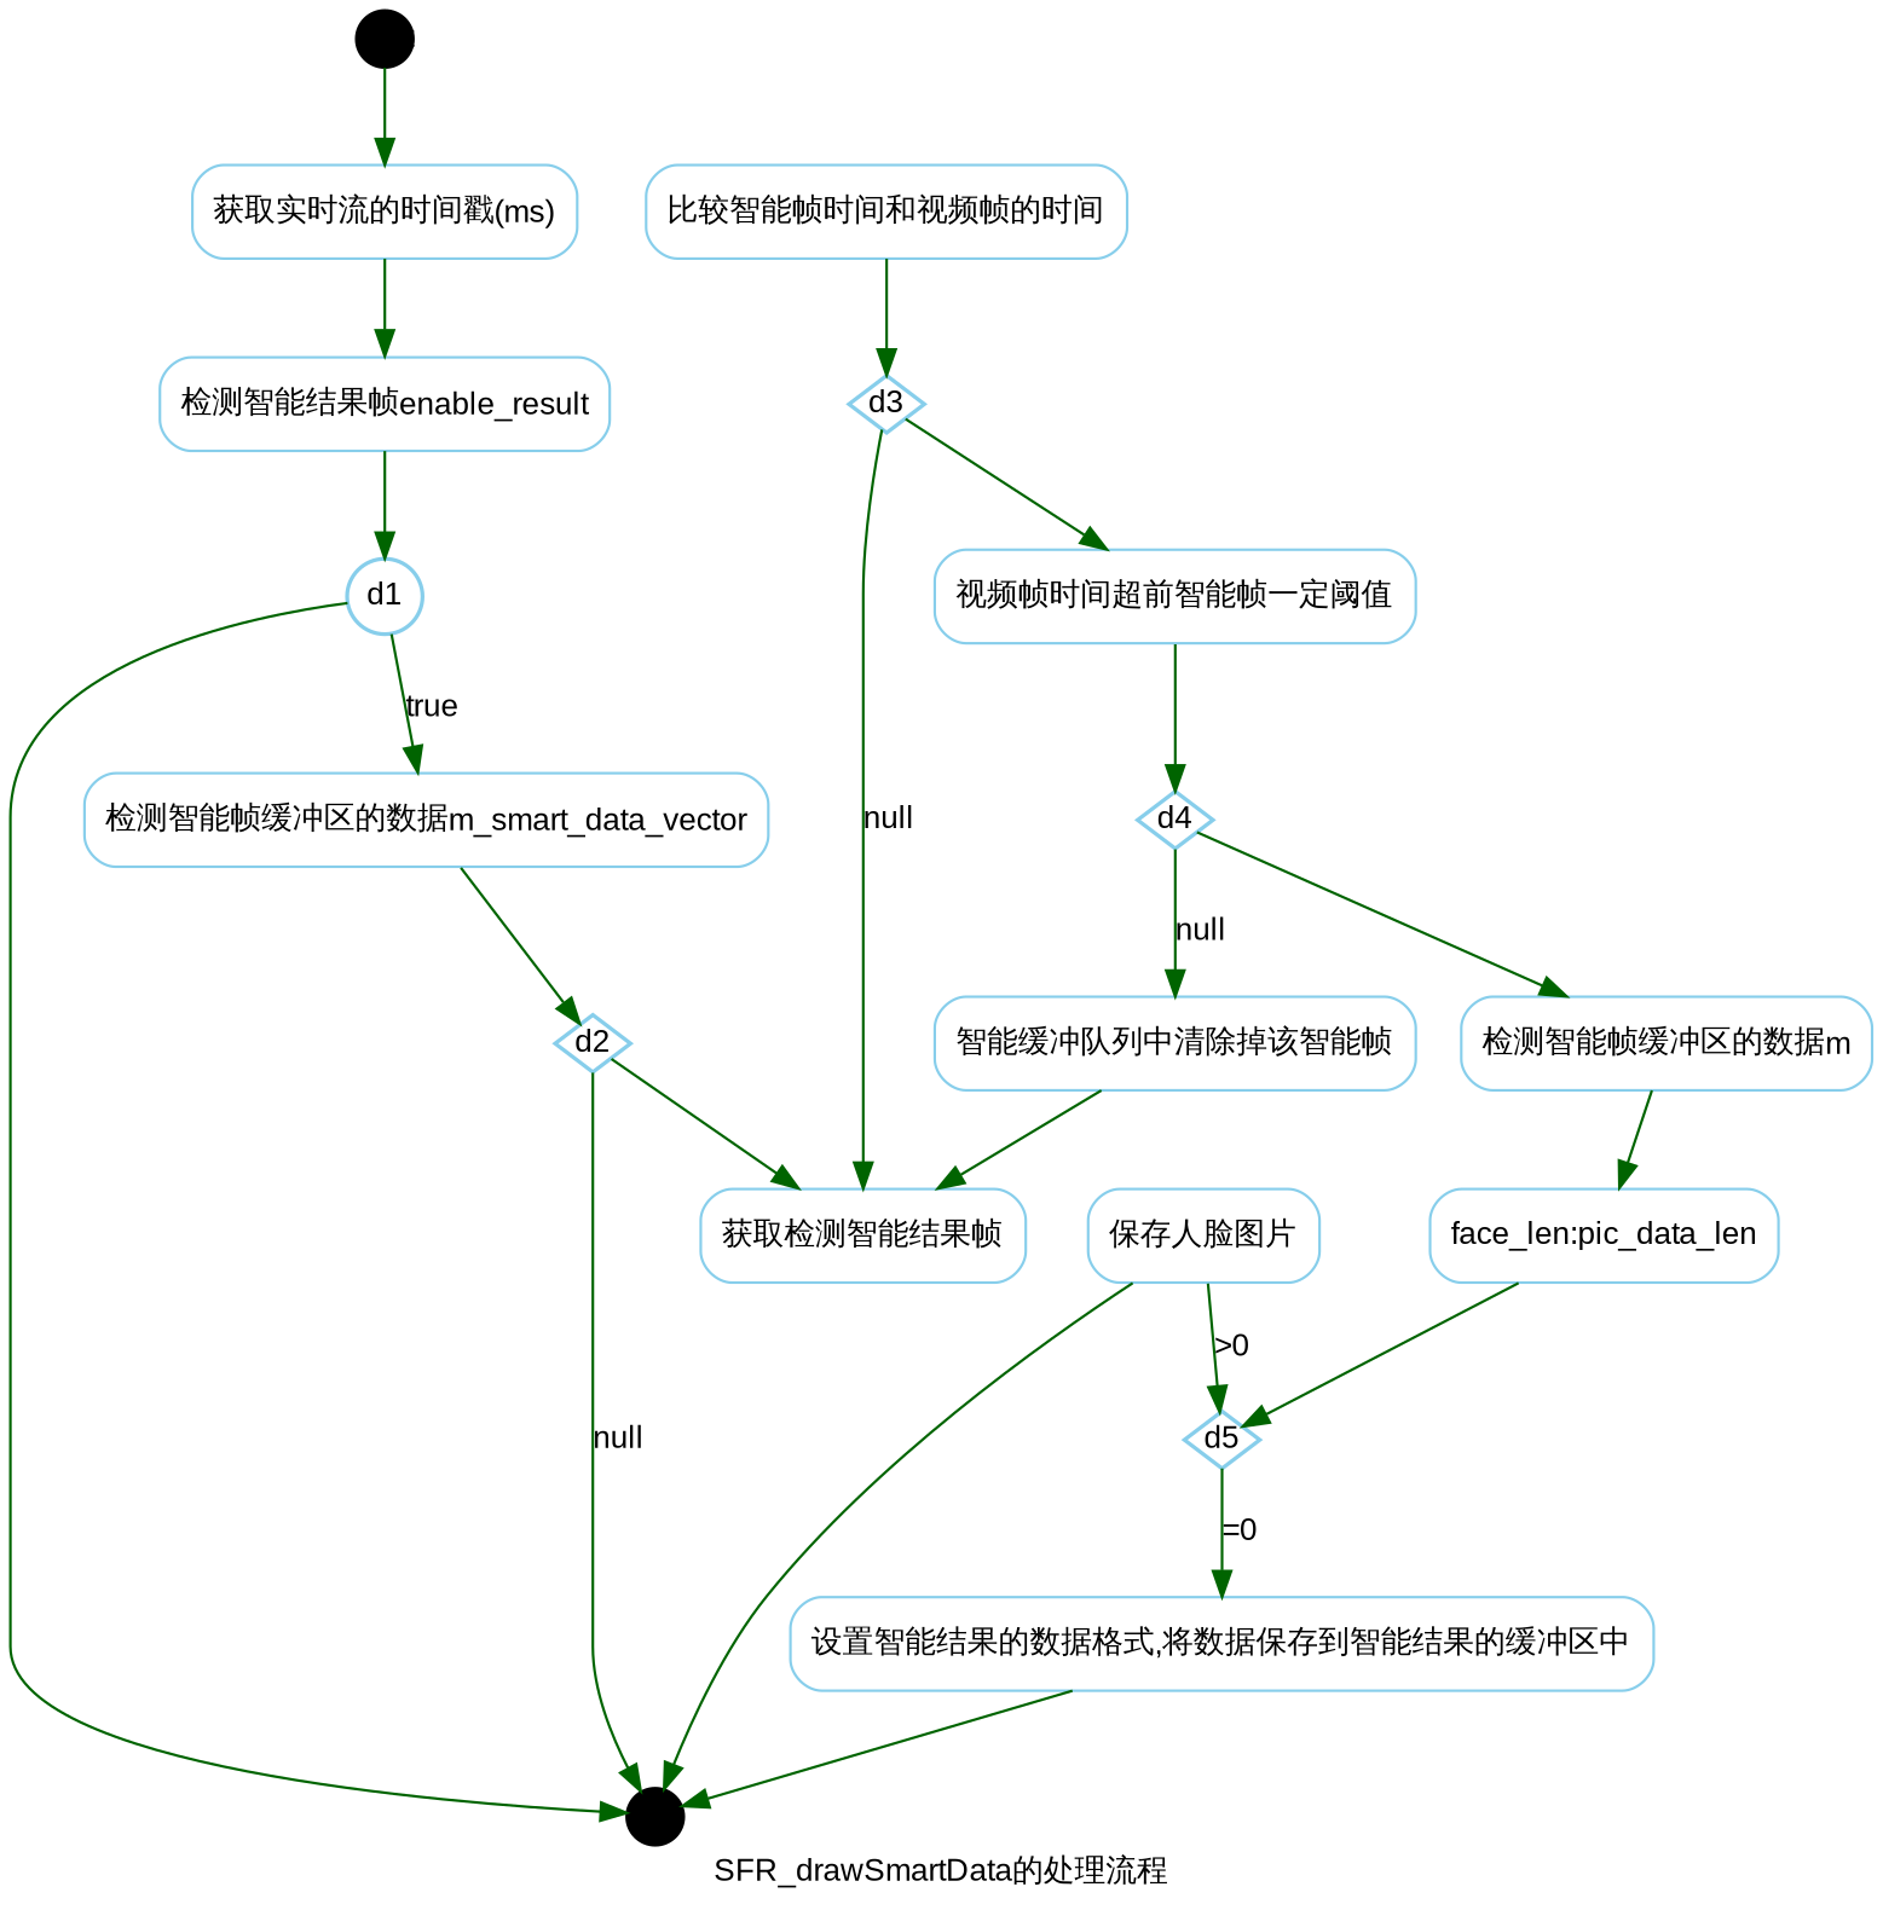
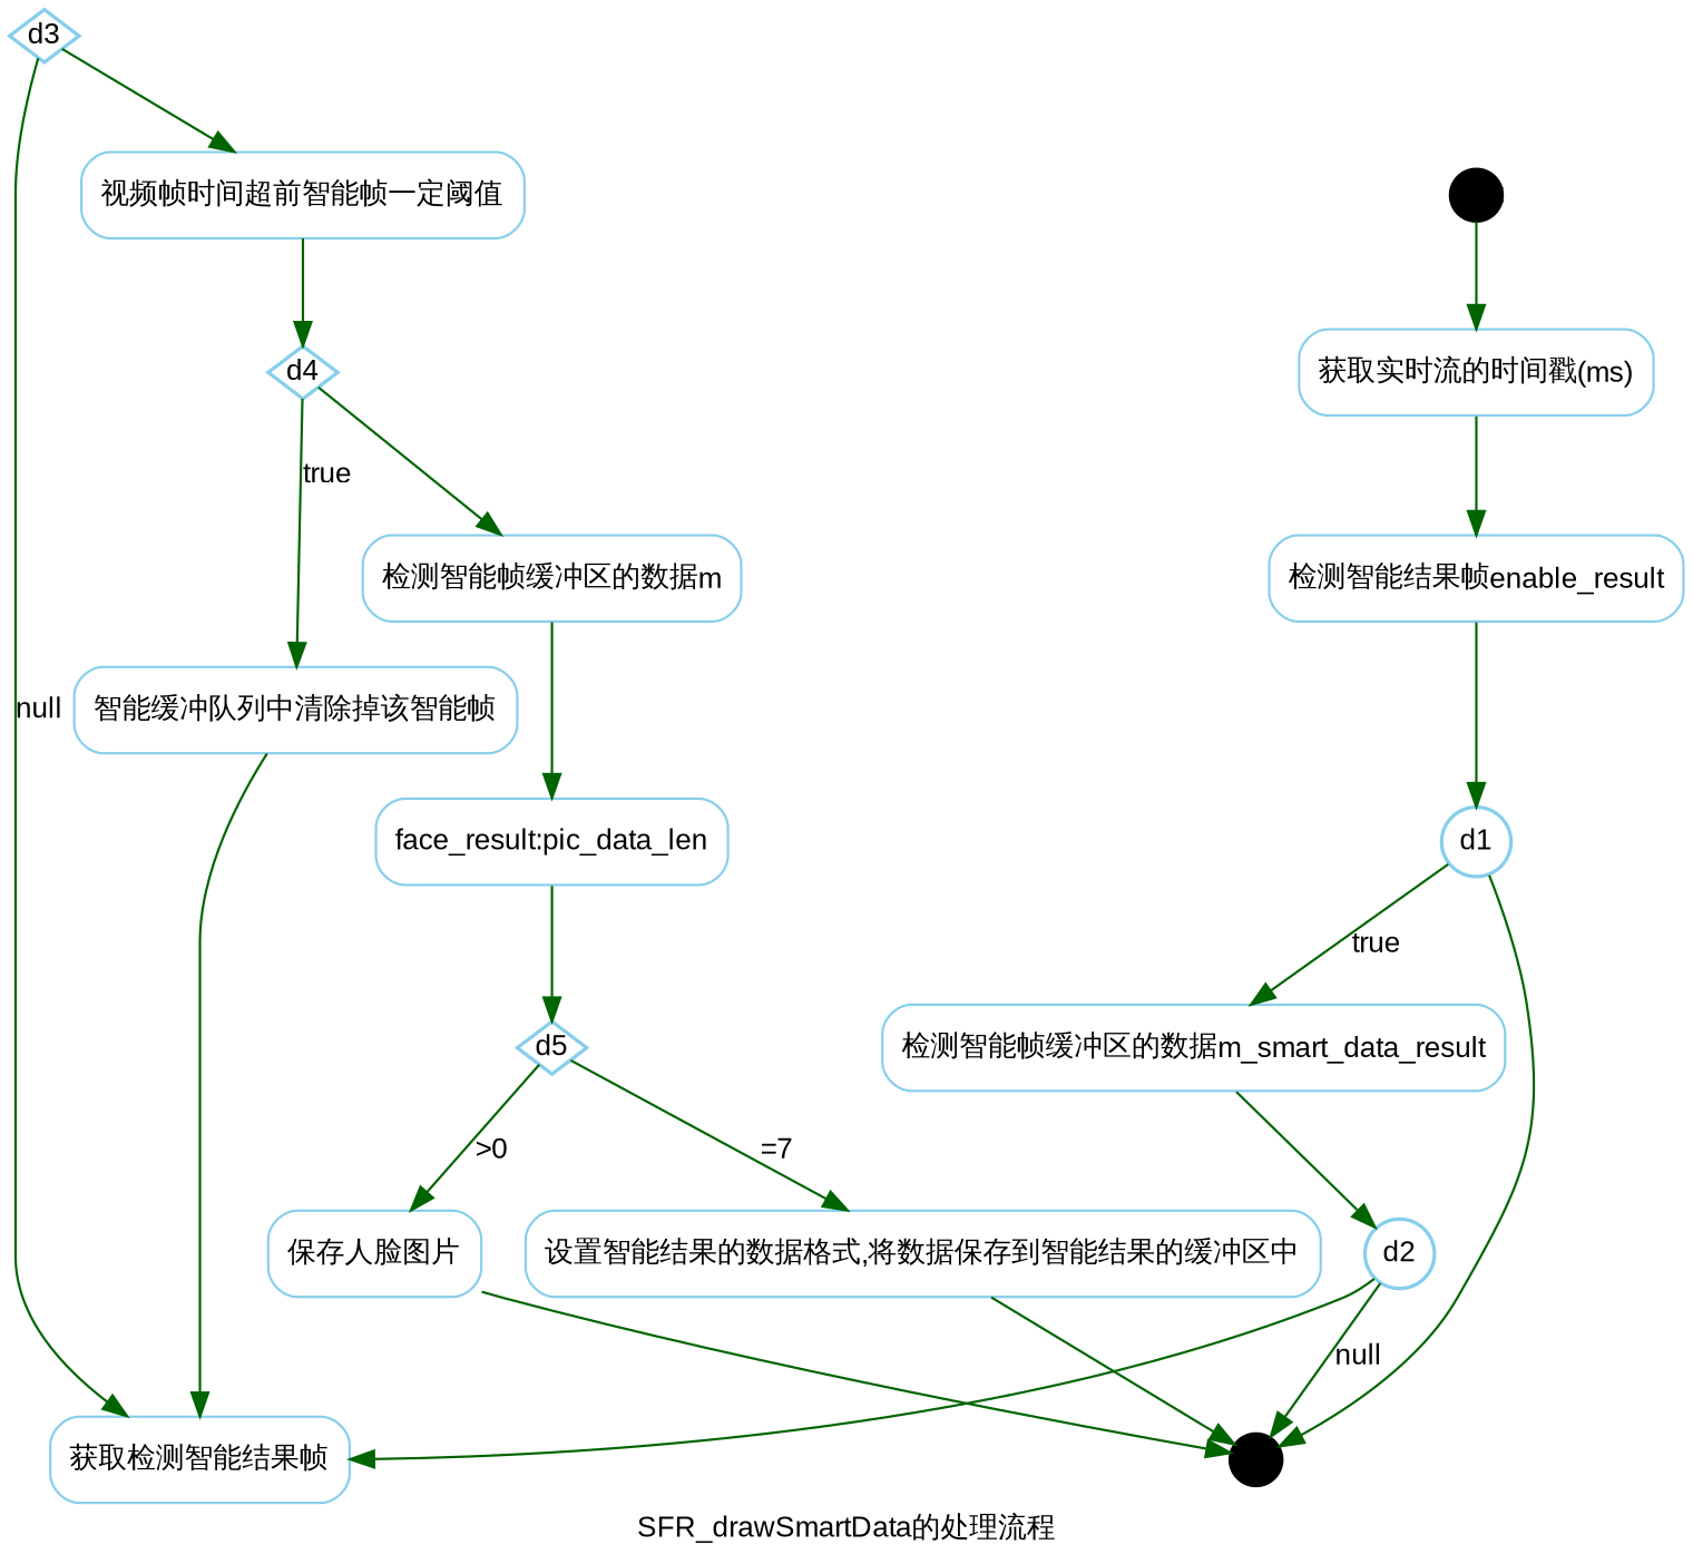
  digraph {
    fontname="Liberation Sans"
    fontsize=12
    label="SFR_drawSmartData的处理流程"
    rankdir=TB
    node [color=skyblue fontname="Liberation Sans" fontsize=12 shape=Mrecord]
    edge [color=darkgreen fontname="Liberation Sans" fontsize=12]
    start [color=black fixedsize=true shape=circle style=filled width=0.3]
    n2 [label=" 获取实时流的时间戳(ms)"]
    n3 [label=" 检测智能结果帧enable_result"]
    end [color=black fixedsize=true shape=circle style=filled width=0.3]
    d1 [fixedsize=true height=0.3 penwidth=1.5 shape=circle width=0.4]
-   n6 [label=" 检测智能帧缓冲区的数据m_smart_data_vector"]
-   d2 [fixedsize=true height=0.3 penwidth=1.5 shape=diamond width=0.4]
+   n6 [label="检测智能帧缓冲区的数据m_smart_data_result"]
+   d2 [fixedsize=true height=0.3 penwidth=1.5 shape=circle width=0.4]
    n8 [label=" 获取检测智能结果帧"]
-   n9 [label=" 比较智能帧时间和视频帧的时间"]
    d3 [fixedsize=true height=0.3 penwidth=1.5 shape=diamond width=0.4]
    n11 [label=" 视频帧时间超前智能帧一定阈值"]
    d4 [fixedsize=true height=0.3 penwidth=1.5 shape=diamond width=0.4]
    n13 [label=" 智能缓冲队列中清除掉该智能帧"]
    n14 [label="检测智能帧缓冲区的数据m"]
-   n15 [label="face_len:pic_data_len"]
+   n15 [label=" face_result:pic_data_len"]
    d5 [fixedsize=true height=0.3 penwidth=1.5 shape=diamond width=0.4]
    n17 [label=" 保存人脸图片"]
    n18 [label=" 设置智能结果的数据格式,将数据保存到智能结果的缓冲区中"]
    start -> n2
    n2 -> n3
    n3 -> d1
    d1 -> end
    d1 -> n6 [label=true]
    n6 -> d2
    d2 -> end [label=null]
    d2 -> n8
-   n9 -> d3
    d3 -> n8 [label=null]
    d3 -> n11
    n11 -> d4
-   d4 -> n13 [label=null]
+   d4 -> n13 [label=true]
    d4 -> n14
    n13 -> n8
    n14 -> n15
    n15 -> d5
-   n17 -> d5 [label=">0"]
-   d5 -> n18 [label="=0"]
+   d5 -> n17 [label=">0"]
+   d5 -> n18 [label="=7"]
    n17 -> end
    n18 -> end
  }
